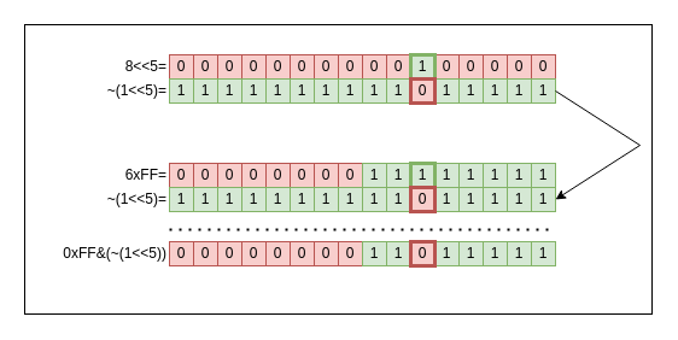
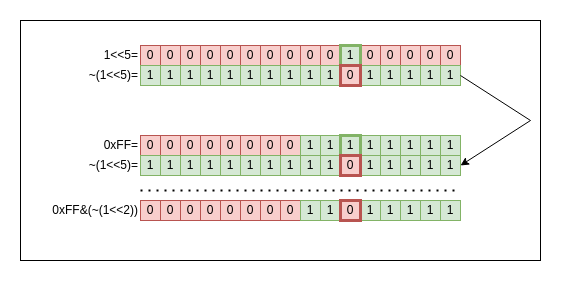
  <mxCell id="0" />
  <mxCell id="1" parent="0" />
  <mxCell id="2" value="0" style="rounded=0;whiteSpace=wrap;html=1;fillColor=#f8cecc;strokeColor=#b85450;" parent="1" vertex="1"><mxGeometry x="160" y="135" width="20" height="20" as="geometry" /></mxCell>
  <mxCell id="3" value="0" style="rounded=0;whiteSpace=wrap;html=1;fillColor=#f8cecc;strokeColor=#b85450;" parent="1" vertex="1"><mxGeometry x="180" y="135" width="20" height="20" as="geometry" /></mxCell>
  <mxCell id="4" value="0" style="rounded=0;whiteSpace=wrap;html=1;fillColor=#f8cecc;strokeColor=#b85450;" parent="1" vertex="1"><mxGeometry x="200" y="135" width="20" height="20" as="geometry" /></mxCell>
  <mxCell id="5" value="0" style="rounded=0;whiteSpace=wrap;html=1;fillColor=#f8cecc;strokeColor=#b85450;" parent="1" vertex="1"><mxGeometry x="220" y="135" width="20" height="20" as="geometry" /></mxCell>
  <mxCell id="6" value="0" style="rounded=0;whiteSpace=wrap;html=1;fillColor=#f8cecc;strokeColor=#b85450;" parent="1" vertex="1"><mxGeometry x="240" y="135" width="20" height="20" as="geometry" /></mxCell>
  <mxCell id="7" value="0" style="rounded=0;whiteSpace=wrap;html=1;fillColor=#f8cecc;strokeColor=#b85450;" parent="1" vertex="1"><mxGeometry x="260" y="135" width="20" height="20" as="geometry" /></mxCell>
  <mxCell id="8" value="0" style="rounded=0;whiteSpace=wrap;html=1;fillColor=#f8cecc;strokeColor=#b85450;" parent="1" vertex="1"><mxGeometry x="280" y="135" width="20" height="20" as="geometry" /></mxCell>
  <mxCell id="9" value="1" style="rounded=0;whiteSpace=wrap;html=1;fillColor=#d5e8d4;strokeColor=#82b366;" parent="1" vertex="1"><mxGeometry x="300" y="135" width="20" height="20" as="geometry" /></mxCell>
  <mxCell id="10" value="1" style="rounded=0;whiteSpace=wrap;html=1;fillColor=#d5e8d4;strokeColor=#82b366;" parent="1" vertex="1"><mxGeometry x="320" y="135" width="20" height="20" as="geometry" /></mxCell>
  <mxCell id="11" value="1" style="rounded=0;whiteSpace=wrap;html=1;fillColor=#d5e8d4;strokeColor=#82b366;" parent="1" vertex="1"><mxGeometry x="360" y="135" width="20" height="20" as="geometry" /></mxCell>
  <mxCell id="12" value="1" style="rounded=0;whiteSpace=wrap;html=1;fillColor=#d5e8d4;strokeColor=#82b366;" parent="1" vertex="1"><mxGeometry x="380" y="135" width="20" height="20" as="geometry" /></mxCell>
  <mxCell id="13" value="1" style="rounded=0;whiteSpace=wrap;html=1;fillColor=#d5e8d4;strokeColor=#82b366;" parent="1" vertex="1"><mxGeometry x="400" y="135" width="20" height="20" as="geometry" /></mxCell>
  <mxCell id="14" value="1" style="rounded=0;whiteSpace=wrap;html=1;fillColor=#d5e8d4;strokeColor=#82b366;" parent="1" vertex="1"><mxGeometry x="420" y="135" width="20" height="20" as="geometry" /></mxCell>
  <mxCell id="15" value="1" style="rounded=0;whiteSpace=wrap;html=1;fillColor=#d5e8d4;strokeColor=#82b366;" parent="1" vertex="1"><mxGeometry x="440" y="135" width="20" height="20" as="geometry" /></mxCell>
  <mxCell id="16" value="0" style="rounded=0;whiteSpace=wrap;html=1;fillColor=#f8cecc;strokeColor=#b85450;" parent="1" vertex="1"><mxGeometry x="140" y="135" width="20" height="20" as="geometry" /></mxCell>
- <mxCell id="17" value="6xFF=" style="text;html=1;strokeColor=none;fillColor=none;align=right;verticalAlign=middle;whiteSpace=wrap;rounded=0;" parent="1" vertex="1"><mxGeometry x="100" y="130" width="40" height="30" as="geometry" /></mxCell>
+ <mxCell id="17" value="0xFF=" style="text;html=1;strokeColor=none;fillColor=none;align=right;verticalAlign=middle;whiteSpace=wrap;rounded=0;" parent="1" vertex="1"><mxGeometry x="100" y="130" width="40" height="30" as="geometry" /></mxCell>
  <mxCell id="18" value="0" style="rounded=0;whiteSpace=wrap;html=1;fillColor=#f8cecc;strokeColor=#b85450;" parent="1" vertex="1"><mxGeometry x="160" y="45" width="20" height="20" as="geometry" /></mxCell>
  <mxCell id="19" value="0" style="rounded=0;whiteSpace=wrap;html=1;fillColor=#f8cecc;strokeColor=#b85450;" parent="1" vertex="1"><mxGeometry x="180" y="45" width="20" height="20" as="geometry" /></mxCell>
  <mxCell id="20" value="0" style="rounded=0;whiteSpace=wrap;html=1;fillColor=#f8cecc;strokeColor=#b85450;" parent="1" vertex="1"><mxGeometry x="200" y="45" width="20" height="20" as="geometry" /></mxCell>
  <mxCell id="21" value="0" style="rounded=0;whiteSpace=wrap;html=1;fillColor=#f8cecc;strokeColor=#b85450;" parent="1" vertex="1"><mxGeometry x="220" y="45" width="20" height="20" as="geometry" /></mxCell>
  <mxCell id="22" value="0" style="rounded=0;whiteSpace=wrap;html=1;fillColor=#f8cecc;strokeColor=#b85450;" parent="1" vertex="1"><mxGeometry x="240" y="45" width="20" height="20" as="geometry" /></mxCell>
  <mxCell id="23" value="0" style="rounded=0;whiteSpace=wrap;html=1;fillColor=#f8cecc;strokeColor=#b85450;" parent="1" vertex="1"><mxGeometry x="260" y="45" width="20" height="20" as="geometry" /></mxCell>
  <mxCell id="24" value="0" style="rounded=0;whiteSpace=wrap;html=1;fillColor=#f8cecc;strokeColor=#b85450;" parent="1" vertex="1"><mxGeometry x="280" y="45" width="20" height="20" as="geometry" /></mxCell>
  <mxCell id="25" value="0" style="rounded=0;whiteSpace=wrap;html=1;fillColor=#f8cecc;strokeColor=#b85450;" parent="1" vertex="1"><mxGeometry x="300" y="45" width="20" height="20" as="geometry" /></mxCell>
  <mxCell id="26" value="0" style="rounded=0;whiteSpace=wrap;html=1;fillColor=#f8cecc;strokeColor=#b85450;" parent="1" vertex="1"><mxGeometry x="320" y="45" width="20" height="20" as="geometry" /></mxCell>
  <mxCell id="27" value="0" style="rounded=0;whiteSpace=wrap;html=1;fillColor=#f8cecc;strokeColor=#b85450;strokeWidth=1;" parent="1" vertex="1"><mxGeometry x="360" y="45" width="20" height="20" as="geometry" /></mxCell>
  <mxCell id="28" value="0" style="rounded=0;whiteSpace=wrap;html=1;fillColor=#f8cecc;strokeColor=#b85450;" parent="1" vertex="1"><mxGeometry x="380" y="45" width="20" height="20" as="geometry" /></mxCell>
  <mxCell id="29" value="0" style="rounded=0;whiteSpace=wrap;html=1;fillColor=#f8cecc;strokeColor=#b85450;" parent="1" vertex="1"><mxGeometry x="400" y="45" width="20" height="20" as="geometry" /></mxCell>
  <mxCell id="30" value="0" style="rounded=0;whiteSpace=wrap;html=1;fillColor=#f8cecc;strokeColor=#b85450;" parent="1" vertex="1"><mxGeometry x="420" y="45" width="20" height="20" as="geometry" /></mxCell>
  <mxCell id="31" value="0" style="rounded=0;whiteSpace=wrap;html=1;fillColor=#f8cecc;strokeColor=#b85450;strokeWidth=1;" parent="1" vertex="1"><mxGeometry x="440" y="45" width="20" height="20" as="geometry" /></mxCell>
  <mxCell id="32" value="0" style="rounded=0;whiteSpace=wrap;html=1;fillColor=#f8cecc;strokeColor=#b85450;" parent="1" vertex="1"><mxGeometry x="140" y="45" width="20" height="20" as="geometry" /></mxCell>
- <mxCell id="33" value="8&amp;lt;&amp;lt;5=" style="text;html=1;strokeColor=none;fillColor=none;align=right;verticalAlign=middle;whiteSpace=wrap;rounded=0;" parent="1" vertex="1"><mxGeometry x="80" y="40" width="60" height="30" as="geometry" /></mxCell>
+ <mxCell id="33" value="1&amp;lt;&amp;lt;5=" style="text;html=1;strokeColor=none;fillColor=none;align=right;verticalAlign=middle;whiteSpace=wrap;rounded=0;" parent="1" vertex="1"><mxGeometry x="80" y="40" width="60" height="30" as="geometry" /></mxCell>
  <mxCell id="34" value="1" style="rounded=0;whiteSpace=wrap;html=1;fillColor=#d5e8d4;strokeColor=#82b366;strokeWidth=3;" parent="1" vertex="1"><mxGeometry x="340" y="135" width="20" height="20" as="geometry" /></mxCell>
  <mxCell id="35" value="1" style="rounded=0;whiteSpace=wrap;html=1;fillColor=#d5e8d4;strokeColor=#82b366;" parent="1" vertex="1"><mxGeometry x="160" y="65" width="20" height="20" as="geometry" /></mxCell>
  <mxCell id="36" value="1" style="rounded=0;whiteSpace=wrap;html=1;fillColor=#d5e8d4;strokeColor=#82b366;" parent="1" vertex="1"><mxGeometry x="180" y="65" width="20" height="20" as="geometry" /></mxCell>
  <mxCell id="37" value="1" style="rounded=0;whiteSpace=wrap;html=1;fillColor=#d5e8d4;strokeColor=#82b366;" parent="1" vertex="1"><mxGeometry x="200" y="65" width="20" height="20" as="geometry" /></mxCell>
  <mxCell id="38" value="1" style="rounded=0;whiteSpace=wrap;html=1;fillColor=#d5e8d4;strokeColor=#82b366;" parent="1" vertex="1"><mxGeometry x="220" y="65" width="20" height="20" as="geometry" /></mxCell>
  <mxCell id="39" value="1" style="rounded=0;whiteSpace=wrap;html=1;fillColor=#d5e8d4;strokeColor=#82b366;" parent="1" vertex="1"><mxGeometry x="240" y="65" width="20" height="20" as="geometry" /></mxCell>
  <mxCell id="40" value="1" style="rounded=0;whiteSpace=wrap;html=1;fillColor=#d5e8d4;strokeColor=#82b366;" parent="1" vertex="1"><mxGeometry x="260" y="65" width="20" height="20" as="geometry" /></mxCell>
  <mxCell id="41" value="1" style="rounded=0;whiteSpace=wrap;html=1;fillColor=#d5e8d4;strokeColor=#82b366;" parent="1" vertex="1"><mxGeometry x="280" y="65" width="20" height="20" as="geometry" /></mxCell>
  <mxCell id="42" value="1" style="rounded=0;whiteSpace=wrap;html=1;fillColor=#d5e8d4;strokeColor=#82b366;" parent="1" vertex="1"><mxGeometry x="300" y="65" width="20" height="20" as="geometry" /></mxCell>
  <mxCell id="43" value="1" style="rounded=0;whiteSpace=wrap;html=1;fillColor=#d5e8d4;strokeColor=#82b366;" parent="1" vertex="1"><mxGeometry x="320" y="65" width="20" height="20" as="geometry" /></mxCell>
  <mxCell id="44" value="1" style="rounded=0;whiteSpace=wrap;html=1;fillColor=#d5e8d4;strokeColor=#82b366;" parent="1" vertex="1"><mxGeometry x="380" y="65" width="20" height="20" as="geometry" /></mxCell>
  <mxCell id="45" value="1" style="rounded=0;whiteSpace=wrap;html=1;fillColor=#d5e8d4;strokeColor=#82b366;" parent="1" vertex="1"><mxGeometry x="400" y="65" width="20" height="20" as="geometry" /></mxCell>
  <mxCell id="46" value="1" style="rounded=0;whiteSpace=wrap;html=1;fillColor=#d5e8d4;strokeColor=#82b366;" parent="1" vertex="1"><mxGeometry x="420" y="65" width="20" height="20" as="geometry" /></mxCell>
  <mxCell id="47" value="1" style="rounded=0;whiteSpace=wrap;html=1;fillColor=#d5e8d4;strokeColor=#82b366;strokeWidth=1;" parent="1" vertex="1"><mxGeometry x="440" y="65" width="20" height="20" as="geometry" /></mxCell>
  <mxCell id="48" value="1" style="rounded=0;whiteSpace=wrap;html=1;fillColor=#d5e8d4;strokeColor=#82b366;" parent="1" vertex="1"><mxGeometry x="140" y="65" width="20" height="20" as="geometry" /></mxCell>
  <mxCell id="49" value="~(1&amp;lt;&amp;lt;5)=" style="text;html=1;strokeColor=none;fillColor=none;align=right;verticalAlign=middle;whiteSpace=wrap;rounded=0;" parent="1" vertex="1"><mxGeometry x="80" y="60" width="60" height="30" as="geometry" /></mxCell>
  <mxCell id="50" value="1" style="rounded=0;whiteSpace=wrap;html=1;fillColor=#d5e8d4;strokeColor=#82b366;strokeWidth=1;" parent="1" vertex="1"><mxGeometry x="360" y="65" width="20" height="20" as="geometry" /></mxCell>
  <mxCell id="51" value="1" style="rounded=0;whiteSpace=wrap;html=1;fillColor=#d5e8d4;strokeColor=#82b366;" parent="1" vertex="1"><mxGeometry x="160" y="155" width="20" height="20" as="geometry" /></mxCell>
  <mxCell id="52" value="1" style="rounded=0;whiteSpace=wrap;html=1;fillColor=#d5e8d4;strokeColor=#82b366;" parent="1" vertex="1"><mxGeometry x="180" y="155" width="20" height="20" as="geometry" /></mxCell>
  <mxCell id="53" value="1" style="rounded=0;whiteSpace=wrap;html=1;fillColor=#d5e8d4;strokeColor=#82b366;" parent="1" vertex="1"><mxGeometry x="200" y="155" width="20" height="20" as="geometry" /></mxCell>
  <mxCell id="54" value="1" style="rounded=0;whiteSpace=wrap;html=1;fillColor=#d5e8d4;strokeColor=#82b366;" parent="1" vertex="1"><mxGeometry x="220" y="155" width="20" height="20" as="geometry" /></mxCell>
  <mxCell id="55" value="1" style="rounded=0;whiteSpace=wrap;html=1;fillColor=#d5e8d4;strokeColor=#82b366;" parent="1" vertex="1"><mxGeometry x="240" y="155" width="20" height="20" as="geometry" /></mxCell>
  <mxCell id="56" value="1" style="rounded=0;whiteSpace=wrap;html=1;fillColor=#d5e8d4;strokeColor=#82b366;" parent="1" vertex="1"><mxGeometry x="260" y="155" width="20" height="20" as="geometry" /></mxCell>
  <mxCell id="57" value="1" style="rounded=0;whiteSpace=wrap;html=1;fillColor=#d5e8d4;strokeColor=#82b366;" parent="1" vertex="1"><mxGeometry x="280" y="155" width="20" height="20" as="geometry" /></mxCell>
  <mxCell id="58" value="1" style="rounded=0;whiteSpace=wrap;html=1;fillColor=#d5e8d4;strokeColor=#82b366;" parent="1" vertex="1"><mxGeometry x="300" y="155" width="20" height="20" as="geometry" /></mxCell>
  <mxCell id="59" value="1" style="rounded=0;whiteSpace=wrap;html=1;fillColor=#d5e8d4;strokeColor=#82b366;" parent="1" vertex="1"><mxGeometry x="320" y="155" width="20" height="20" as="geometry" /></mxCell>
  <mxCell id="60" value="1" style="rounded=0;whiteSpace=wrap;html=1;fillColor=#d5e8d4;strokeColor=#82b366;" parent="1" vertex="1"><mxGeometry x="360" y="155" width="20" height="20" as="geometry" /></mxCell>
  <mxCell id="61" value="1" style="rounded=0;whiteSpace=wrap;html=1;fillColor=#d5e8d4;strokeColor=#82b366;" parent="1" vertex="1"><mxGeometry x="380" y="155" width="20" height="20" as="geometry" /></mxCell>
  <mxCell id="62" value="1" style="rounded=0;whiteSpace=wrap;html=1;fillColor=#d5e8d4;strokeColor=#82b366;" parent="1" vertex="1"><mxGeometry x="400" y="155" width="20" height="20" as="geometry" /></mxCell>
  <mxCell id="63" value="1" style="rounded=0;whiteSpace=wrap;html=1;fillColor=#d5e8d4;strokeColor=#82b366;" parent="1" vertex="1"><mxGeometry x="420" y="155" width="20" height="20" as="geometry" /></mxCell>
  <mxCell id="64" value="1" style="rounded=0;whiteSpace=wrap;html=1;fillColor=#d5e8d4;strokeColor=#82b366;strokeWidth=1;" parent="1" vertex="1"><mxGeometry x="440" y="155" width="20" height="20" as="geometry" /></mxCell>
  <mxCell id="65" value="1" style="rounded=0;whiteSpace=wrap;html=1;fillColor=#d5e8d4;strokeColor=#82b366;" parent="1" vertex="1"><mxGeometry x="140" y="155" width="20" height="20" as="geometry" /></mxCell>
  <mxCell id="66" value="0" style="rounded=0;whiteSpace=wrap;html=1;fillColor=#f8cecc;strokeColor=#b85450;strokeWidth=3;" parent="1" vertex="1"><mxGeometry x="340" y="155" width="20" height="20" as="geometry" /></mxCell>
  <mxCell id="67" value="" style="endArrow=none;dashed=1;html=1;dashPattern=1 3;strokeWidth=2;rounded=0;" parent="1" edge="1"><mxGeometry width="50" height="50" relative="1" as="geometry"><mxPoint x="140" y="190" as="sourcePoint" /><mxPoint x="460" y="190" as="targetPoint" /></mxGeometry></mxCell>
  <mxCell id="68" value="0" style="rounded=0;whiteSpace=wrap;html=1;fillColor=#f8cecc;strokeColor=#b85450;" parent="1" vertex="1"><mxGeometry x="160" y="200" width="20" height="20" as="geometry" /></mxCell>
  <mxCell id="69" value="0" style="rounded=0;whiteSpace=wrap;html=1;fillColor=#f8cecc;strokeColor=#b85450;" parent="1" vertex="1"><mxGeometry x="180" y="200" width="20" height="20" as="geometry" /></mxCell>
  <mxCell id="70" value="0" style="rounded=0;whiteSpace=wrap;html=1;fillColor=#f8cecc;strokeColor=#b85450;" parent="1" vertex="1"><mxGeometry x="200" y="200" width="20" height="20" as="geometry" /></mxCell>
  <mxCell id="71" value="0" style="rounded=0;whiteSpace=wrap;html=1;fillColor=#f8cecc;strokeColor=#b85450;" parent="1" vertex="1"><mxGeometry x="220" y="200" width="20" height="20" as="geometry" /></mxCell>
  <mxCell id="72" value="0" style="rounded=0;whiteSpace=wrap;html=1;fillColor=#f8cecc;strokeColor=#b85450;" parent="1" vertex="1"><mxGeometry x="240" y="200" width="20" height="20" as="geometry" /></mxCell>
  <mxCell id="73" value="0" style="rounded=0;whiteSpace=wrap;html=1;fillColor=#f8cecc;strokeColor=#b85450;" parent="1" vertex="1"><mxGeometry x="260" y="200" width="20" height="20" as="geometry" /></mxCell>
  <mxCell id="74" value="0" style="rounded=0;whiteSpace=wrap;html=1;fillColor=#f8cecc;strokeColor=#b85450;" parent="1" vertex="1"><mxGeometry x="280" y="200" width="20" height="20" as="geometry" /></mxCell>
  <mxCell id="75" value="1" style="rounded=0;whiteSpace=wrap;html=1;fillColor=#d5e8d4;strokeColor=#82b366;" parent="1" vertex="1"><mxGeometry x="300" y="200" width="20" height="20" as="geometry" /></mxCell>
  <mxCell id="76" value="1" style="rounded=0;whiteSpace=wrap;html=1;fillColor=#d5e8d4;strokeColor=#82b366;" parent="1" vertex="1"><mxGeometry x="320" y="200" width="20" height="20" as="geometry" /></mxCell>
  <mxCell id="77" value="1" style="rounded=0;whiteSpace=wrap;html=1;fillColor=#d5e8d4;strokeColor=#82b366;" parent="1" vertex="1"><mxGeometry x="360" y="200" width="20" height="20" as="geometry" /></mxCell>
  <mxCell id="78" value="1" style="rounded=0;whiteSpace=wrap;html=1;fillColor=#d5e8d4;strokeColor=#82b366;" parent="1" vertex="1"><mxGeometry x="380" y="200" width="20" height="20" as="geometry" /></mxCell>
  <mxCell id="79" value="1" style="rounded=0;whiteSpace=wrap;html=1;fillColor=#d5e8d4;strokeColor=#82b366;" parent="1" vertex="1"><mxGeometry x="400" y="200" width="20" height="20" as="geometry" /></mxCell>
  <mxCell id="80" value="1" style="rounded=0;whiteSpace=wrap;html=1;fillColor=#d5e8d4;strokeColor=#82b366;" parent="1" vertex="1"><mxGeometry x="420" y="200" width="20" height="20" as="geometry" /></mxCell>
  <mxCell id="81" value="1" style="rounded=0;whiteSpace=wrap;html=1;fillColor=#d5e8d4;strokeColor=#82b366;strokeWidth=1;" parent="1" vertex="1"><mxGeometry x="440" y="200" width="20" height="20" as="geometry" /></mxCell>
  <mxCell id="82" value="0" style="rounded=0;whiteSpace=wrap;html=1;fillColor=#f8cecc;strokeColor=#b85450;" parent="1" vertex="1"><mxGeometry x="140" y="200" width="20" height="20" as="geometry" /></mxCell>
  <mxCell id="83" value="0" style="rounded=0;whiteSpace=wrap;html=1;fillColor=#f8cecc;strokeColor=#b85450;strokeWidth=3;" parent="1" vertex="1"><mxGeometry x="340" y="200" width="20" height="20" as="geometry" /></mxCell>
  <mxCell id="84" value="~(1&amp;lt;&amp;lt;5)=" style="text;html=1;strokeColor=none;fillColor=none;align=right;verticalAlign=middle;whiteSpace=wrap;rounded=0;" parent="1" vertex="1"><mxGeometry x="80" y="150" width="60" height="30" as="geometry" /></mxCell>
- <mxCell id="85" value="0xFF&amp;amp;(~(1&amp;lt;&amp;lt;5))" style="text;html=1;strokeColor=none;fillColor=none;align=right;verticalAlign=middle;whiteSpace=wrap;rounded=0;" parent="1" vertex="1"><mxGeometry x="30" y="195" width="110" height="30" as="geometry" /></mxCell>
+ <mxCell id="85" value="0xFF&amp;amp;(~(1&amp;lt;&amp;lt;2))" style="text;html=1;strokeColor=none;fillColor=none;align=right;verticalAlign=middle;whiteSpace=wrap;rounded=0;" parent="1" vertex="1"><mxGeometry x="30" y="195" width="110" height="30" as="geometry" /></mxCell>
  <mxCell id="86" value="" style="endArrow=classic;html=1;rounded=0;exitX=1;exitY=0.5;exitDx=0;exitDy=0;entryX=1;entryY=0.5;entryDx=0;entryDy=0;" parent="1" source="47" target="64" edge="1"><mxGeometry width="50" height="50" relative="1" as="geometry"><mxPoint x="260" y="90" as="sourcePoint" /><mxPoint x="540" y="150" as="targetPoint" /><Array as="points"><mxPoint x="530" y="120" /></Array></mxGeometry></mxCell>
  <mxCell id="87" value="1" style="rounded=0;whiteSpace=wrap;html=1;fillColor=#d5e8d4;strokeColor=#82b366;strokeWidth=3;" parent="1" vertex="1"><mxGeometry x="340" y="45" width="20" height="20" as="geometry" /></mxCell>
  <mxCell id="88" value="0" style="rounded=0;whiteSpace=wrap;html=1;fillColor=#f8cecc;strokeColor=#b85450;strokeWidth=3;" parent="1" vertex="1"><mxGeometry x="340" y="65" width="20" height="20" as="geometry" /></mxCell>
  <mxCell id="89" value="" style="rounded=0;whiteSpace=wrap;html=1;strokeColor=default;strokeWidth=1;fillColor=none;" vertex="1" parent="1"><mxGeometry x="20" y="20" width="520" height="240" as="geometry" /></mxCell>
